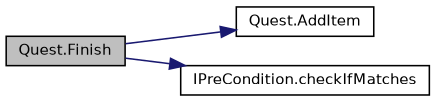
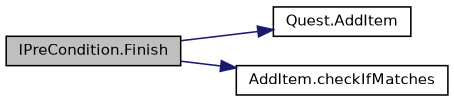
  digraph {
    rankdir=LR
    node [color=black fillcolor=white fontname=Helvetica fontsize=10 shape=record style=filled]
    edge [color=midnightblue fontname=Helvetica fontsize=10 labelfontname=Helvetica labelfontsize=10 style=solid]
-   n1 [fillcolor=grey75 fontcolor=black height=0.2 label="Quest.Finish" width=0.4]
+   n1 [fillcolor=grey75 fontcolor=black height=0.2 label="IPreCondition.Finish" width=0.4]
    n2 [height=0.2 label="Quest.AddItem" width=0.4]
-   n3 [height=0.2 label="IPreCondition.checkIfMatches" width=0.4]
+   n3 [height=0.2 label="AddItem.checkIfMatches" width=0.4]
    n1 -> n2
    n1 -> n3
  }
